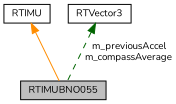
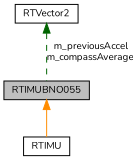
  digraph {
    fontname=Nunito
    node [color=black fillcolor=white fontname=Nunito fontsize=10 shape=record style=filled]
    edge [dir=back fontname=Nunito fontsize=10 labelfontname=Helvetica labelfontsize=10]
    n1 [fillcolor=grey75 fontcolor=black height=0.2 label=RTIMUBNO055 width=0.4]
    n2 [height=0.2 label=RTIMU width=0.4]
-   n3 [height=0.2 label=RTVector3 width=0.4]
-   n2 -> n1 [color=darkorange style=solid]
+   n3 [height=0.2 label=RTVector2 width=0.4]
+   n1 -> n2 [color=darkorange style=solid]
    n3 -> n1 [color=darkgreen label=" m_previousAccel\nm_compassAverage" style=dashed]
  }
